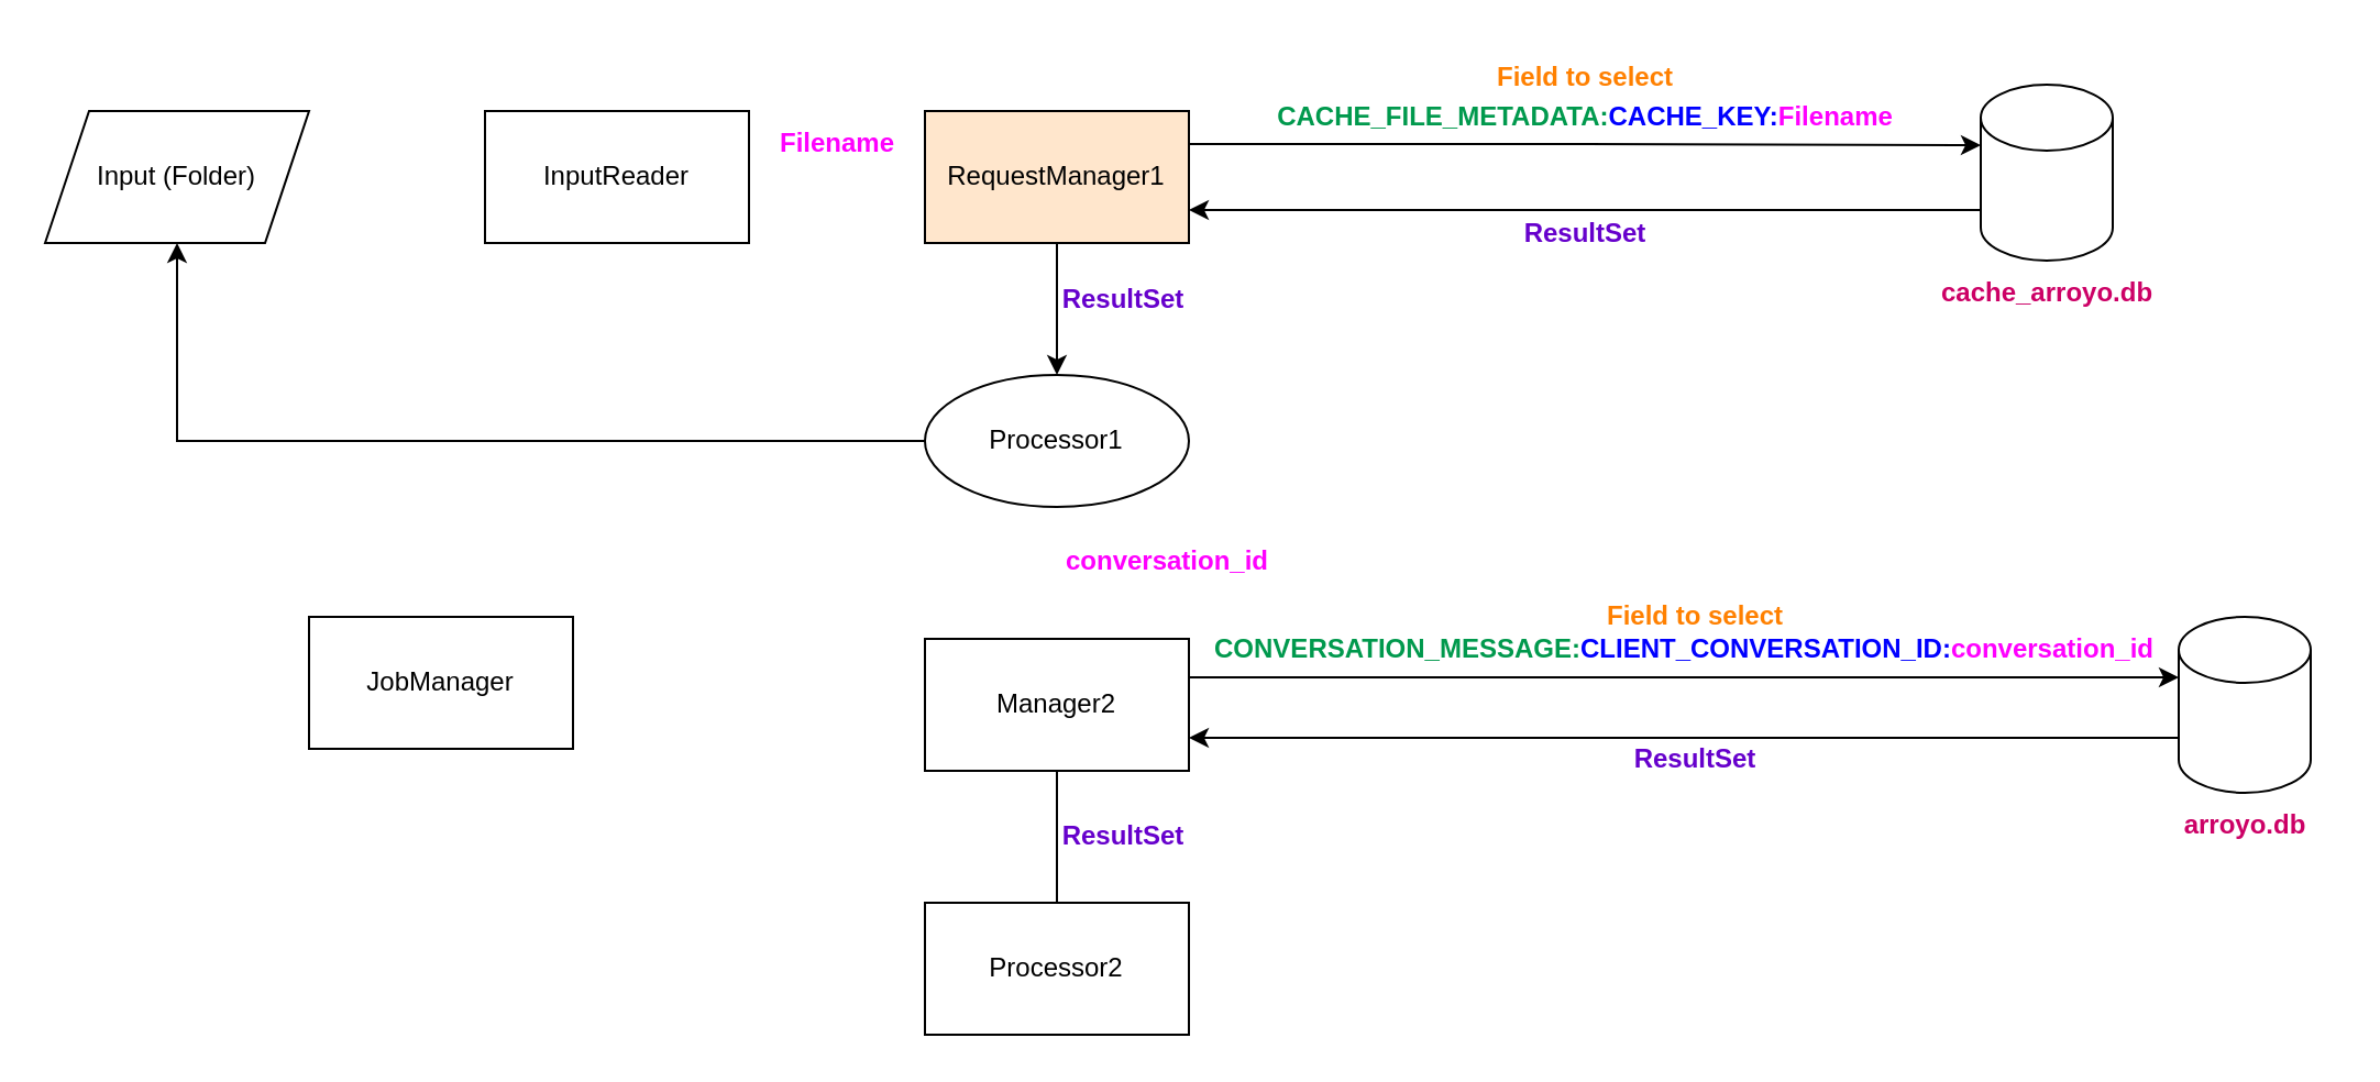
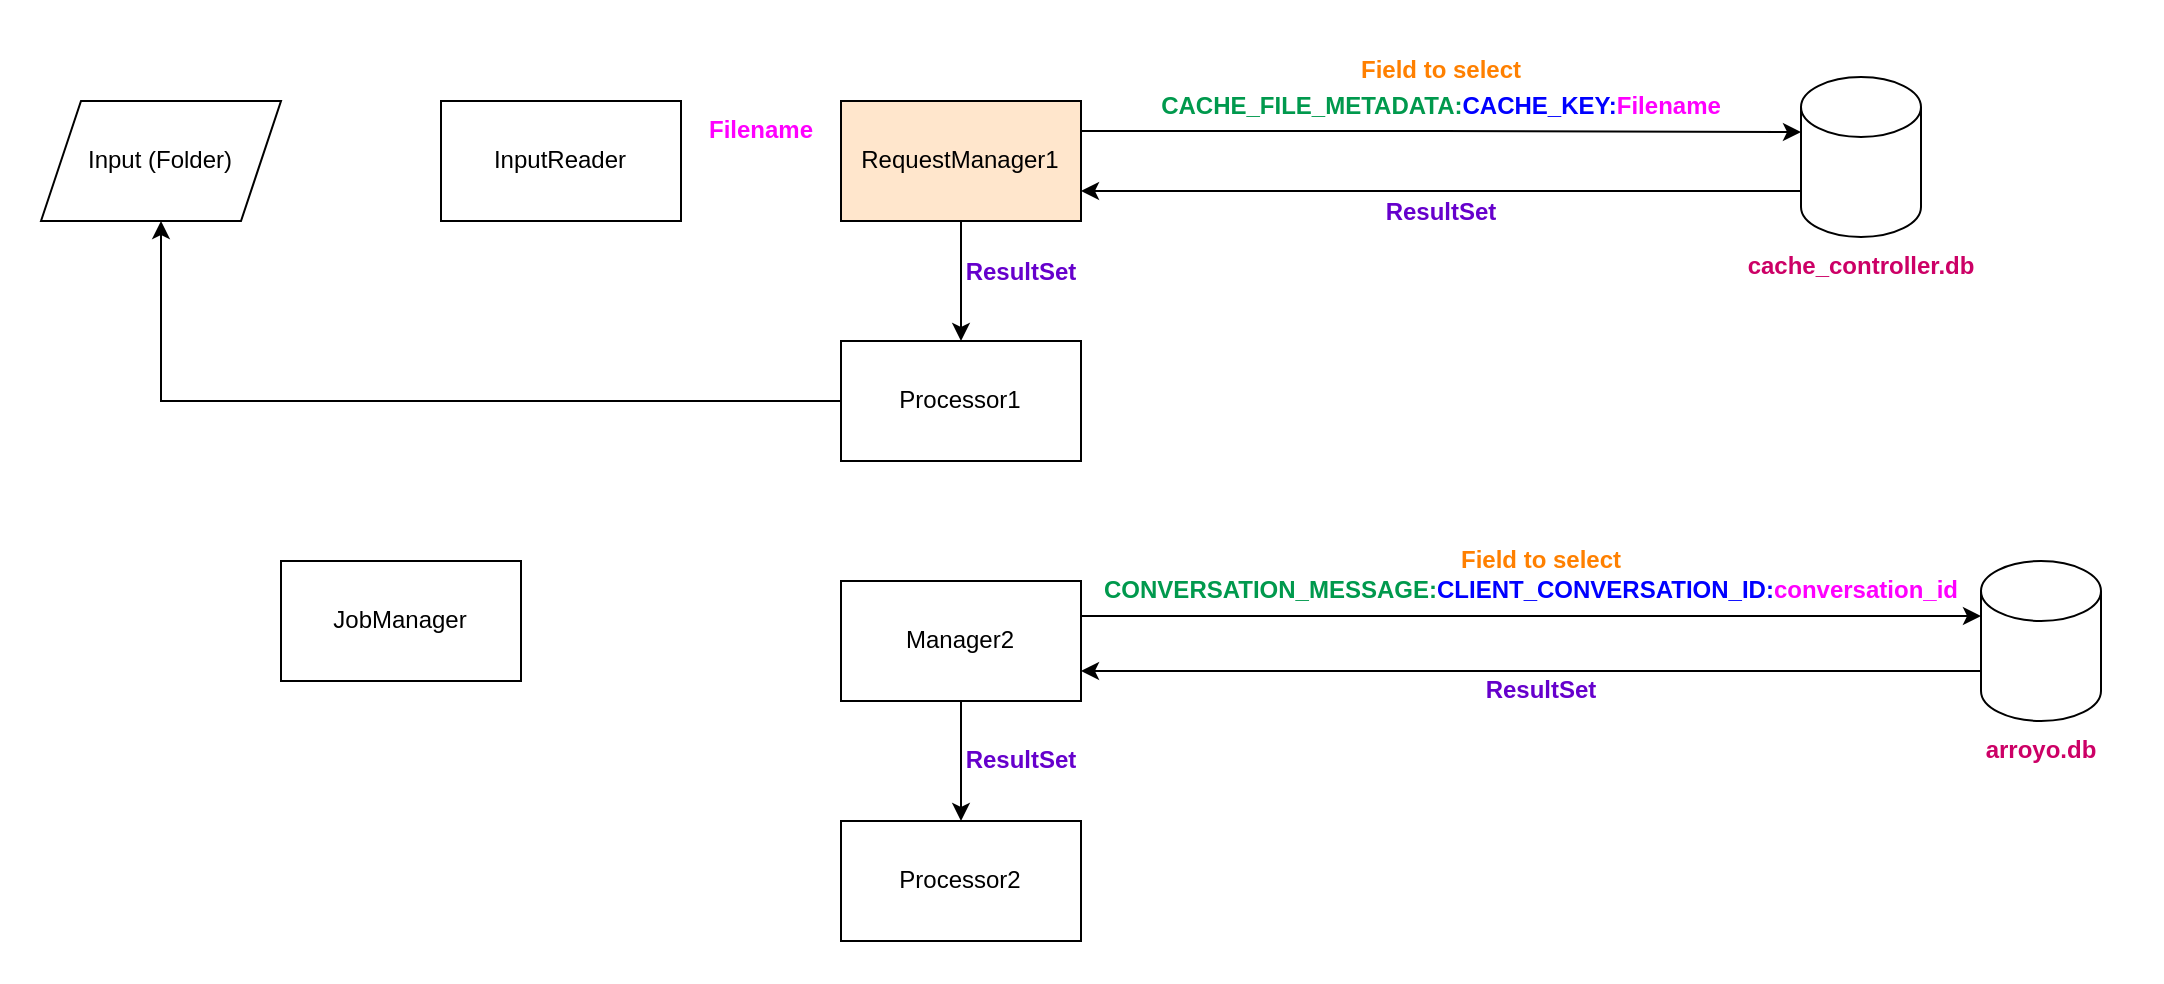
  <mxCell id="0" />
  <mxCell id="1" parent="0" />
  <mxCell id="2" style="edgeStyle=orthogonalEdgeStyle;rounded=0;orthogonalLoop=1;jettySize=auto;html=1;entryX=1;entryY=0.75;entryDx=0;entryDy=0;" edge="1" parent="1" source="3" target="11"><mxGeometry relative="1" as="geometry"><Array as="points"><mxPoint x="810" y="95" /><mxPoint x="810" y="95" /></Array></mxGeometry></mxCell>
  <mxCell id="3" value="" style="shape=cylinder3;whiteSpace=wrap;html=1;boundedLbl=1;backgroundOutline=1;size=15;" parent="1" vertex="1"><mxGeometry x="900" y="38" width="60" height="80" as="geometry" /></mxCell>
- <mxCell id="4" value="&lt;b&gt;&lt;font color=&quot;#cc0066&quot;&gt;cache_arroyo.db&lt;/font&gt;&lt;/b&gt;" style="text;html=1;align=center;verticalAlign=middle;resizable=0;points=[];autosize=1;strokeColor=none;fillColor=none;" parent="1" vertex="1"><mxGeometry x="860" y="118" width="140" height="30" as="geometry" /></mxCell>
+ <mxCell id="4" value="&lt;b&gt;&lt;font color=&quot;#cc0066&quot;&gt;cache_controller.db&lt;/font&gt;&lt;/b&gt;" style="text;html=1;align=center;verticalAlign=middle;resizable=0;points=[];autosize=1;strokeColor=none;fillColor=none;" parent="1" vertex="1"><mxGeometry x="860" y="118" width="140" height="30" as="geometry" /></mxCell>
  <mxCell id="5" value="&lt;font color=&quot;#00994d&quot;&gt;&lt;b&gt;CACHE_FILE_METADATA:&lt;/b&gt;&lt;/font&gt;&lt;b style=&quot;background-color: initial;&quot;&gt;&lt;font color=&quot;#0000ff&quot;&gt;CACHE_KEY:&lt;/font&gt;&lt;font color=&quot;#ff00ff&quot;&gt;Filename&lt;/font&gt;&lt;/b&gt;" style="text;html=1;align=center;verticalAlign=middle;resizable=0;points=[];autosize=1;strokeColor=none;fillColor=none;" parent="1" vertex="1"><mxGeometry x="570" y="38" width="300" height="30" as="geometry" /></mxCell>
  <mxCell id="6" value="" style="edgeStyle=orthogonalEdgeStyle;rounded=0;orthogonalLoop=1;jettySize=auto;html=1;" edge="1" parent="1" source="7" target="8"><mxGeometry relative="1" as="geometry" /></mxCell>
- <mxCell id="7" value="Processor1" style="ellipse;whiteSpace=wrap;html=1;" parent="1" vertex="1"><mxGeometry x="420" y="170" width="120" height="60" as="geometry" /></mxCell>
+ <mxCell id="7" value="Processor1" style="rounded=0;whiteSpace=wrap;html=1;" parent="1" vertex="1"><mxGeometry x="420" y="170" width="120" height="60" as="geometry" /></mxCell>
  <mxCell id="8" value="Input (Folder)" style="shape=parallelogram;perimeter=parallelogramPerimeter;whiteSpace=wrap;html=1;fixedSize=1;" vertex="1" parent="1"><mxGeometry x="20" y="50" width="120" height="60" as="geometry" /></mxCell>
  <mxCell id="9" value="InputReader" style="rounded=0;whiteSpace=wrap;html=1;" vertex="1" parent="1"><mxGeometry y="50" width="120" height="60" as="geometry" x="220" /></mxCell>
  <mxCell id="10" value="" style="edgeStyle=orthogonalEdgeStyle;rounded=0;orthogonalLoop=1;jettySize=auto;html=1;" edge="1" parent="1" source="11" target="7"><mxGeometry relative="1" as="geometry" /></mxCell>
  <mxCell id="11" value="RequestManager1" style="rounded=0;whiteSpace=wrap;html=1;fillColor=#ffe6cc;" vertex="1" parent="1"><mxGeometry x="420" y="50" width="120" height="60" as="geometry" /></mxCell>
  <mxCell id="12" style="edgeStyle=orthogonalEdgeStyle;rounded=0;orthogonalLoop=1;jettySize=auto;html=1;entryX=0;entryY=0;entryDx=0;entryDy=27.5;entryPerimeter=0;exitX=1;exitY=0.25;exitDx=0;exitDy=0;" edge="1" parent="1" source="11" target="3"><mxGeometry relative="1" as="geometry" /></mxCell>
  <mxCell id="13" value="&lt;font color=&quot;#6600cc&quot;&gt;&lt;b&gt;ResultSet&lt;/b&gt;&lt;/font&gt;" style="text;html=1;align=center;verticalAlign=middle;resizable=0;points=[];autosize=1;strokeColor=none;fillColor=none;" vertex="1" parent="1"><mxGeometry x="680" y="91" width="80" height="30" as="geometry" /></mxCell>
  <mxCell id="14" value="&lt;font color=&quot;#6600cc&quot;&gt;&lt;b&gt;ResultSet&lt;/b&gt;&lt;/font&gt;" style="text;html=1;align=center;verticalAlign=middle;resizable=0;points=[];autosize=1;strokeColor=none;fillColor=none;" vertex="1" parent="1"><mxGeometry x="470" y="121" width="80" height="30" as="geometry" /></mxCell>
- <mxCell id="15" value="" style="edgeStyle=orthogonalEdgeStyle;rounded=0;orthogonalLoop=1;jettySize=auto;html=1;endArrow=none;" edge="1" parent="1" source="16" target="25"><mxGeometry relative="1" as="geometry" /></mxCell>
+ <mxCell id="15" value="" style="edgeStyle=orthogonalEdgeStyle;rounded=0;orthogonalLoop=1;jettySize=auto;html=1;" edge="1" parent="1" source="16" target="25"><mxGeometry relative="1" as="geometry" /></mxCell>
  <mxCell id="16" value="Manager2" style="rounded=0;whiteSpace=wrap;html=1;" vertex="1" parent="1"><mxGeometry x="420" y="290" width="120" height="60" as="geometry" /></mxCell>
  <mxCell id="17" style="edgeStyle=orthogonalEdgeStyle;rounded=0;orthogonalLoop=1;jettySize=auto;html=1;entryX=1;entryY=0.75;entryDx=0;entryDy=0;" edge="1" parent="1" source="18" target="16"><mxGeometry relative="1" as="geometry"><Array as="points"><mxPoint x="720" y="335" /><mxPoint x="720" y="335" /></Array></mxGeometry></mxCell>
  <mxCell id="18" value="" style="shape=cylinder3;whiteSpace=wrap;html=1;boundedLbl=1;backgroundOutline=1;size=15;" vertex="1" parent="1"><mxGeometry x="990" y="280" width="60" height="80" as="geometry" /></mxCell>
  <mxCell id="19" value="&lt;b&gt;&lt;font color=&quot;#cc0066&quot;&gt;arroyo.db&lt;/font&gt;&lt;/b&gt;" style="text;html=1;align=center;verticalAlign=middle;resizable=0;points=[];autosize=1;strokeColor=none;fillColor=none;" vertex="1" parent="1"><mxGeometry x="980" y="360" width="80" height="30" as="geometry" /></mxCell>
  <mxCell id="20" style="edgeStyle=orthogonalEdgeStyle;rounded=0;orthogonalLoop=1;jettySize=auto;html=1;entryX=0;entryY=0;entryDx=0;entryDy=27.5;entryPerimeter=0;" edge="1" parent="1" source="16" target="18"><mxGeometry relative="1" as="geometry"><Array as="points"><mxPoint x="715" y="308" /></Array></mxGeometry></mxCell>
  <mxCell id="21" value="&lt;font color=&quot;#00994d&quot;&gt;&lt;b&gt;CONVERSATION_MESSAGE:&lt;/b&gt;&lt;/font&gt;&lt;b style=&quot;background-color: initial;&quot;&gt;&lt;font color=&quot;#0000ff&quot;&gt;CLIENT_CONVERSATION_ID:&lt;/font&gt;&lt;font color=&quot;#ff00ff&quot;&gt;conversation_id&lt;/font&gt;&lt;/b&gt;" style="text;html=1;align=center;verticalAlign=middle;resizable=0;points=[];autosize=1;strokeColor=none;fillColor=none;" vertex="1" parent="1"><mxGeometry x="540" y="280" width="450" height="30" as="geometry" /></mxCell>
  <mxCell id="22" value="&lt;b style=&quot;background-color: initial;&quot;&gt;&lt;font color=&quot;#ff00ff&quot;&gt;Filename&lt;/font&gt;&lt;/b&gt;" style="text;html=1;align=center;verticalAlign=middle;resizable=0;points=[];autosize=1;strokeColor=none;fillColor=none;" vertex="1" parent="1"><mxGeometry x="340" y="50" width="80" height="30" as="geometry" /></mxCell>
- <mxCell id="23" value="&lt;b style=&quot;background-color: initial;&quot;&gt;&lt;font color=&quot;#ff00ff&quot;&gt;conversation_id&lt;/font&gt;&lt;/b&gt;" style="text;html=1;align=center;verticalAlign=middle;resizable=0;points=[];autosize=1;strokeColor=none;fillColor=none;" vertex="1" parent="1"><mxGeometry x="470" y="240" width="120" height="30" as="geometry" /></mxCell>
  <mxCell id="24" value="&lt;font color=&quot;#6600cc&quot;&gt;&lt;b&gt;ResultSet&lt;/b&gt;&lt;/font&gt;" style="text;html=1;align=center;verticalAlign=middle;resizable=0;points=[];autosize=1;strokeColor=none;fillColor=none;" vertex="1" parent="1"><mxGeometry x="730" y="330" width="80" height="30" as="geometry" /></mxCell>
  <mxCell id="25" value="Processor2" style="rounded=0;whiteSpace=wrap;html=1;" vertex="1" parent="1"><mxGeometry x="420" y="410" width="120" height="60" as="geometry" /></mxCell>
  <mxCell id="26" value="&lt;font color=&quot;#6600cc&quot;&gt;&lt;b&gt;ResultSet&lt;/b&gt;&lt;/font&gt;" style="text;html=1;align=center;verticalAlign=middle;resizable=0;points=[];autosize=1;strokeColor=none;fillColor=none;" vertex="1" parent="1"><mxGeometry x="470" y="365" width="80" height="30" as="geometry" /></mxCell>
  <mxCell id="27" value="&lt;b&gt;&lt;font color=&quot;#ff8000&quot;&gt;Field to select&lt;/font&gt;&lt;/b&gt;" style="text;html=1;align=center;verticalAlign=middle;resizable=0;points=[];autosize=1;strokeColor=none;fillColor=none;" vertex="1" parent="1"><mxGeometry x="670" y="20" width="100" height="30" as="geometry" /></mxCell>
  <mxCell id="28" value="&lt;b&gt;&lt;font color=&quot;#ff8000&quot;&gt;Field to select&lt;/font&gt;&lt;/b&gt;" style="text;html=1;align=center;verticalAlign=middle;resizable=0;points=[];autosize=1;strokeColor=none;fillColor=none;" vertex="1" parent="1"><mxGeometry x="720" y="265" width="100" height="30" as="geometry" /></mxCell>
  <mxCell id="29" value="JobManager" style="rounded=0;whiteSpace=wrap;html=1;" vertex="1" parent="1"><mxGeometry x="140" y="280" width="120" height="60" as="geometry" /></mxCell>
